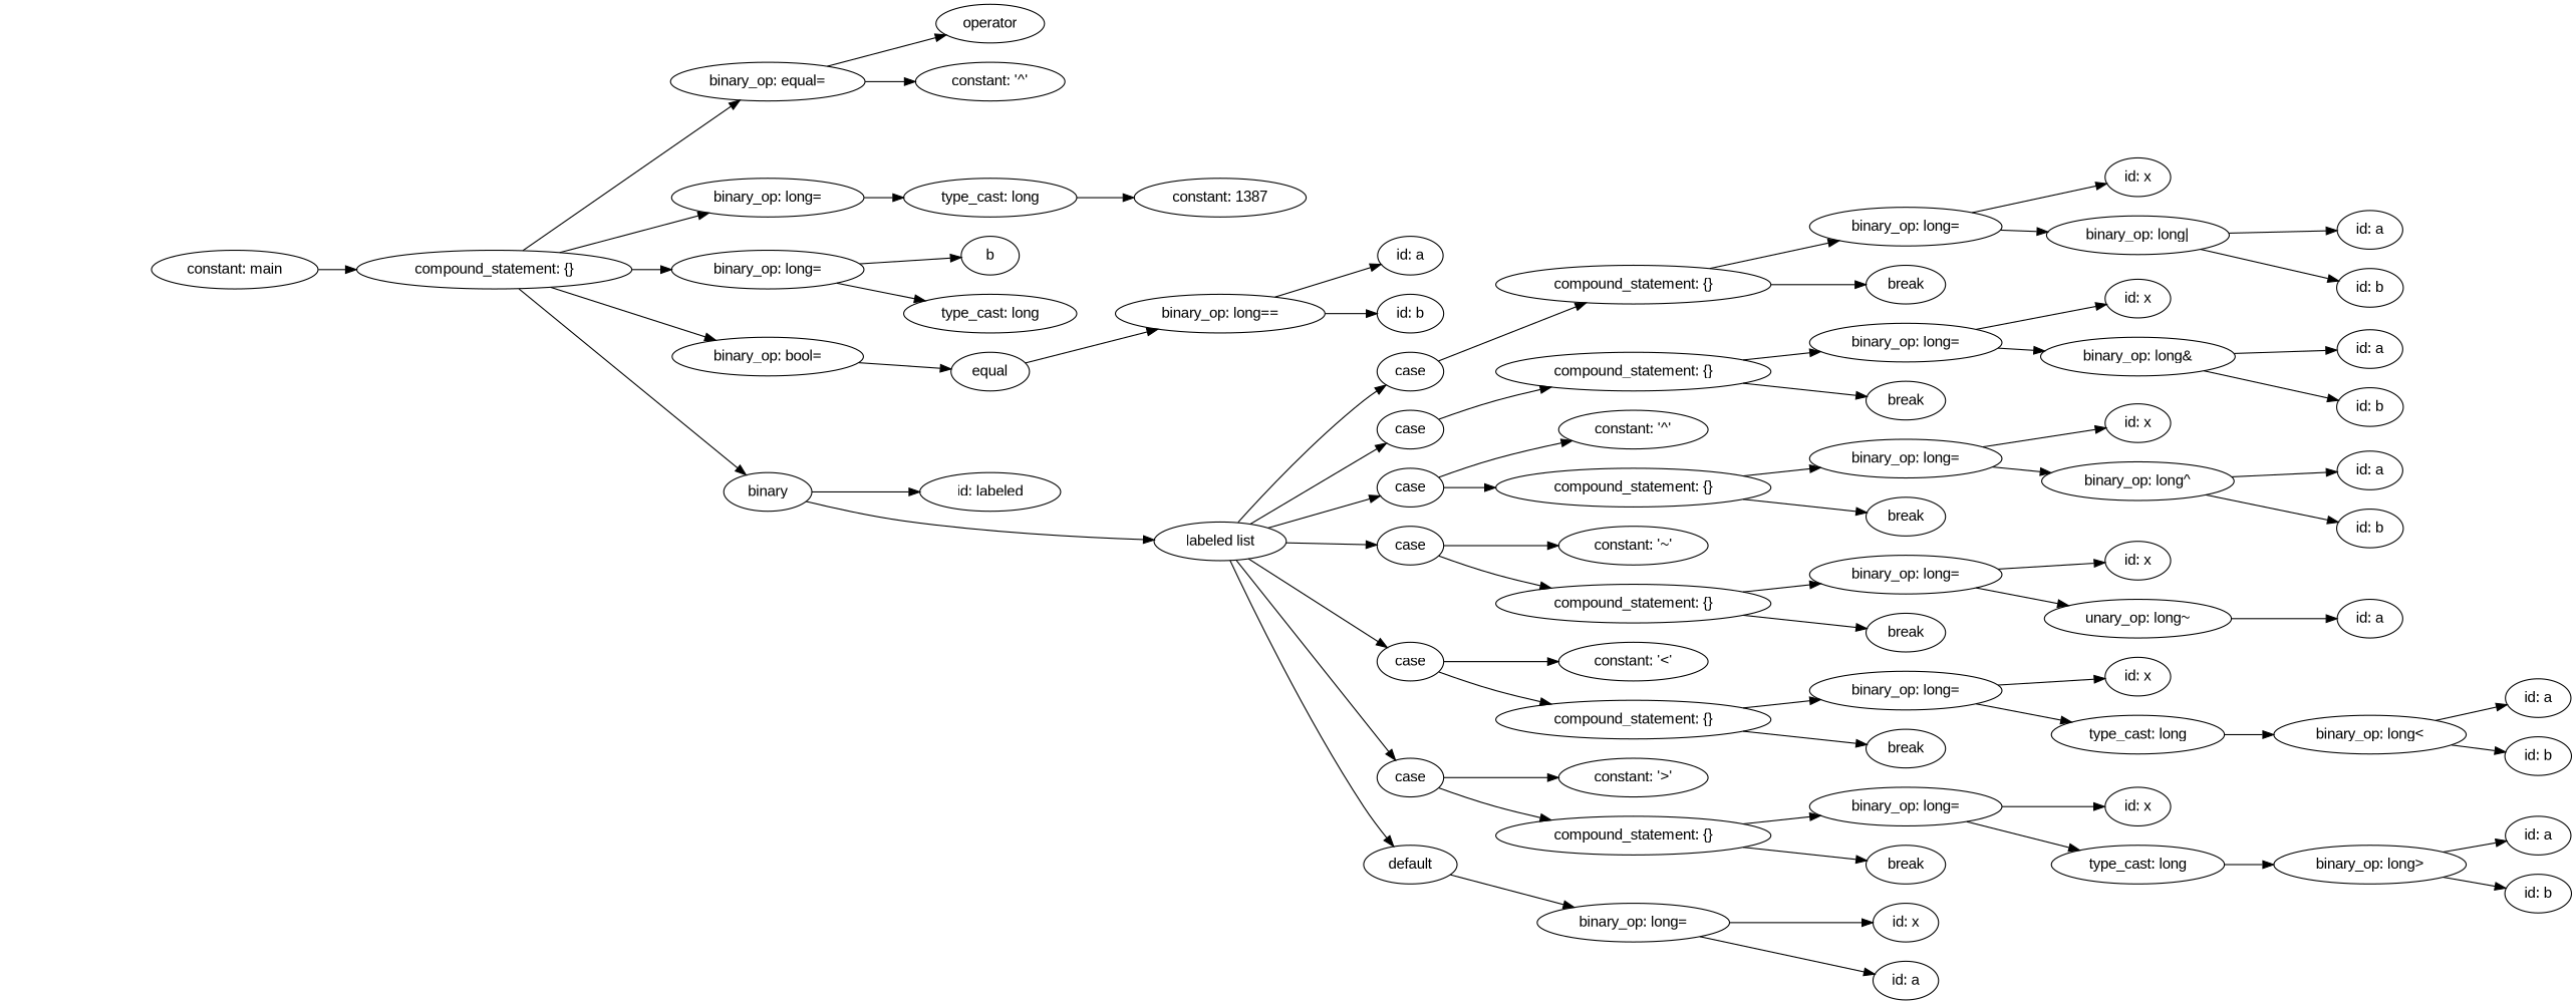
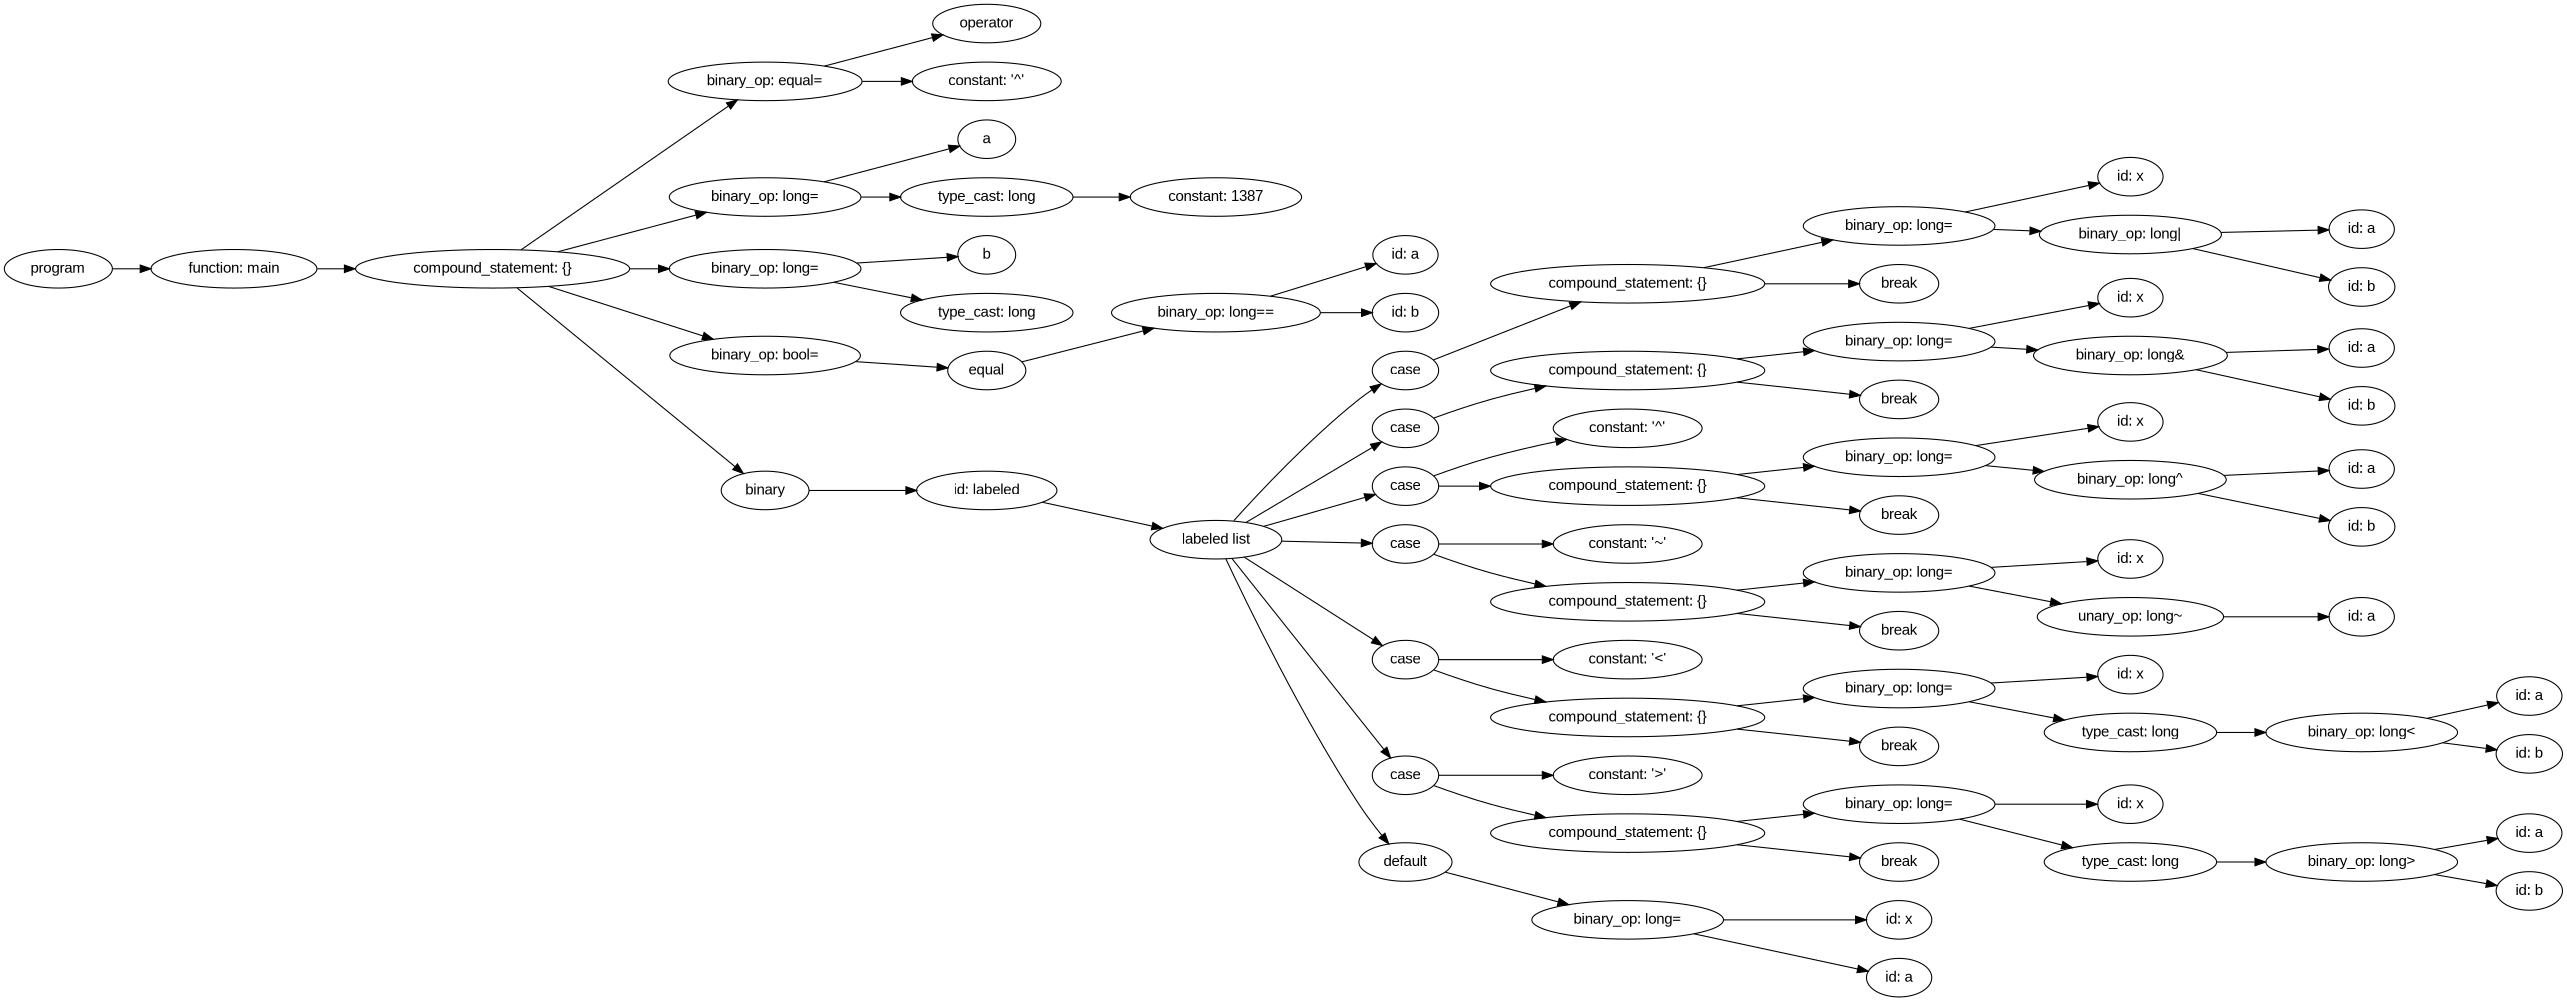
  strict digraph {
    fontname="Liberation Sans"
    rankdir=LR
    node [fontname="Liberation Sans"]
    edge [fontname="Liberation Sans"]
-   n2 [height=0.5 label="constant: main" width=2.1528]
+   n1 [height=0.5 label=program width=1.4082]
+   n2 [height=0.5 label="function: main" width=2.1528]
    n3 [height=0.5 label="compound_statement: {}" width=3.5566]
    n4 [height=0.5 label="binary_op: equal=" width=2.5139]
    n5 [height=0.5 label="binary_op: long=" width=2.4914]
    n6 [height=0.5 label="binary_op: long=" width=2.4914]
    n7 [height=0.5 label="binary_op: bool=" width=2.4734]
    n8 [height=0.5 label=binary width=1.1389]
    n9 [height=0.5 label=operator width=1.4082]
    n10 [height=0.5 label="constant: '^'" width=1.9318]
+   n11 [height=0.5 label=a width=0.75]
    n12 [height=0.5 label="type_cast: long" width=2.2387]
    n13 [height=0.5 label=b width=0.75]
    n14 [height=0.5 label="type_cast: long" width=2.2387]
    n15 [height=0.5 label=equal width=1.0139]
    n16 [height=0.5 label="id: labeled" width=1.8234]
    n17 [height=0.5 label="labeled list" width=1.7151]
    n18 [height=0.5 label="constant: 1387" width=2.2222]
    n19 [height=0.5 label="binary_op: long==" width=2.7083]
    n20 [height=0.5 label="id: a" width=0.84854]
    n21 [height=0.5 label="id: b" width=0.86659]
    n22 [height=0.5 label=case width=0.86659]
    n23 [height=0.5 label=case width=0.86659]
    n24 [height=0.5 label=case width=0.86659]
    n25 [height=0.5 label=case width=0.86659]
    n26 [height=0.5 label=case width=0.86659]
    n27 [height=0.5 label=case width=0.86659]
    n28 [height=0.5 label=default width=1.2096]
    n29 [height=0.5 label="compound_statement: {}" width=3.5566]
    n30 [height=0.5 label="compound_statement: {}" width=3.5566]
    n31 [height=0.5 label="constant: '^'" width=1.9318]
    n32 [height=0.5 label="compound_statement: {}" width=3.5566]
    n33 [height=0.5 label="constant: '~'" width=1.9318]
    n34 [height=0.5 label="compound_statement: {}" width=3.5566]
    n35 [height=0.5 label="constant: '<'" width=1.9318]
    n36 [height=0.5 label="compound_statement: {}" width=3.5566]
    n37 [height=0.5 label="constant: '>'" width=1.9318]
    n38 [height=0.5 label="compound_statement: {}" width=3.5566]
    n39 [height=0.5 label="binary_op: long=" width=2.4914]
    n40 [height=0.5 label="binary_op: long=" width=2.4914]
    n41 [height=0.5 label=break width=1.0291]
    n42 [height=0.5 label="binary_op: long=" width=2.4914]
    n43 [height=0.5 label=break width=1.0291]
    n44 [height=0.5 label="binary_op: long=" width=2.4914]
    n45 [height=0.5 label=break width=1.0291]
    n46 [height=0.5 label="binary_op: long=" width=2.4914]
    n47 [height=0.5 label=break width=1.0291]
    n48 [height=0.5 label="binary_op: long=" width=2.4914]
    n49 [height=0.5 label=break width=1.0291]
    n50 [height=0.5 label="binary_op: long=" width=2.4914]
    n51 [height=0.5 label=break width=1.0291]
    n52 [height=0.5 label="id: x" width=0.84854]
    n53 [height=0.5 label="id: a" width=0.84854]
    n54 [height=0.5 label="id: x" width=0.84854]
    n55 [height=0.5 label="binary_op: long|" width=2.3651]
    n56 [height=0.5 label="id: x" width=0.84854]
    n57 [height=0.5 label="binary_op: long&" width=2.5139]
    n58 [height=0.5 label="id: x" width=0.84854]
    n59 [height=0.5 label="binary_op: long^" width=2.4914]
    n60 [height=0.5 label="id: x" width=0.84854]
    n61 [height=0.5 label="unary_op: long~" width=2.4192]
    n62 [height=0.5 label="id: x" width=0.84854]
    n63 [height=0.5 label="type_cast: long" width=2.2387]
    n64 [height=0.5 label="id: x" width=0.84854]
    n65 [height=0.5 label="type_cast: long" width=2.2387]
    n66 [height=0.5 label="id: a" width=0.84854]
    n67 [height=0.5 label="id: b" width=0.86659]
    n68 [height=0.5 label="id: a" width=0.84854]
    n69 [height=0.5 label="id: b" width=0.86659]
    n70 [height=0.5 label="id: a" width=0.84854]
    n71 [height=0.5 label="id: b" width=0.86659]
    n72 [height=0.5 label="id: a" width=0.84854]
    n73 [height=0.5 label="binary_op: long<" width=2.4914]
    n74 [height=0.5 label="binary_op: long>" width=2.4914]
    n75 [height=0.5 label="id: a" width=0.84854]
    n76 [height=0.5 label="id: b" width=0.86659]
    n77 [height=0.5 label="id: a" width=0.84854]
    n78 [height=0.5 label="id: b" width=0.86659]
+   n1 -> n2
    n2 -> n3
    n3 -> n4
    n3 -> n5
    n3 -> n6
    n3 -> n7
    n3 -> n8
    n4 -> n9
    n4 -> n10
+   n5 -> n11
    n5 -> n12
    n6 -> n13
    n6 -> n14
    n7 -> n15
    n8 -> n16
-   n8 -> n17
+   n16 -> n17
    n12 -> n18
    n15 -> n19
    n17 -> n22
    n17 -> n23
    n17 -> n24
    n17 -> n25
    n17 -> n26
    n17 -> n27
    n17 -> n28
    n19 -> n20
    n19 -> n21
    n22 -> n29
    n23 -> n30
    n24 -> n31
    n24 -> n32
    n25 -> n33
    n25 -> n34
    n26 -> n35
    n26 -> n36
    n27 -> n37
    n27 -> n38
    n28 -> n39
    n29 -> n40
    n29 -> n41
    n30 -> n42
    n30 -> n43
    n32 -> n44
    n32 -> n45
    n34 -> n46
    n34 -> n47
    n36 -> n48
    n36 -> n49
    n38 -> n50
    n38 -> n51
    n39 -> n52
    n39 -> n53
    n40 -> n54
    n40 -> n55
    n42 -> n56
    n42 -> n57
    n44 -> n58
    n44 -> n59
    n46 -> n60
    n46 -> n61
    n48 -> n62
    n48 -> n63
    n50 -> n64
    n50 -> n65
    n55 -> n66
    n55 -> n67
    n57 -> n68
    n57 -> n69
    n59 -> n70
    n59 -> n71
    n61 -> n72
    n63 -> n73
    n65 -> n74
    n73 -> n75
    n73 -> n76
    n74 -> n77
    n74 -> n78
  }
